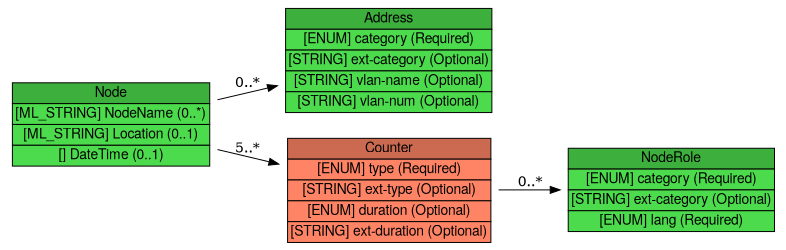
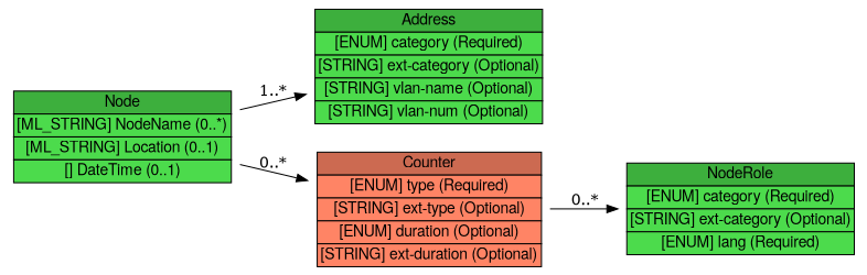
  digraph {
    rankdir=LR
    node [shape=plaintext]
    n1 [height=1.2778 label=<<table BORDER="0" CELLBORDER="1" CELLSPACING="0"> <tr> <td BGCOLOR="#3daf3d" HREF="/html/IODEFv1/Node.html" TITLE="The Node class names a system (e.g., PC, router) or network. "><FONT FACE="Nimbus Sans L">Node</FONT></td> </tr>" %<tr><td BGCOLOR="#4cdb4c"  HREF="/html/IODEFv1/Node.html" TITLE="The name of the Node (e.g., fully qualified domain name).  This information MUST be provided if no Address information is given."><FONT FACE="Nimbus Sans L">[ML_STRING] NodeName (0..*)</FONT></td></tr>%<tr><td BGCOLOR="#4cdb4c"  HREF="/html/IODEFv1/Node.html" TITLE="A free-from description of the physical location of the equipment."><FONT FACE="Nimbus Sans L">[ML_STRING] Location (0..1)</FONT></td></tr>%<tr><td BGCOLOR="#4cdb4c"  HREF="/html/IODEFv1/Node.html" TITLE="A timestamp of when the resolution between the name and address was performed.  This information SHOULD be provided if both an Address and NodeName are specified."><FONT FACE="Nimbus Sans L">[] DateTime (0..1)</FONT></td></tr>%</table>> width=2.9583]
    n2 [height=1.5694 label=<<table BORDER="0" CELLBORDER="1" CELLSPACING="0"> <tr> <td BGCOLOR="#3daf3d" HREF="/html/IODEFv1/Address.html" TITLE="The Address class represents a hardware (layer-2), network (layer-3), or application (layer-7) address. "><FONT FACE="Nimbus Sans L">Address</FONT></td> </tr>" %<tr><td BGCOLOR="#4cdb4c"  HREF="/html/IODEFv1/Address.html" TITLE="The type of address represented.  The permitted values for this attribute are shown below.  The default value is &quot;ipv4-addr&quot;."><FONT FACE="Nimbus Sans L">[ENUM] category (Required)</FONT></td></tr>%<tr><td BGCOLOR="#4cdb4c"  HREF="/html/IODEFv1/Address.html" TITLE="A means by which to extend the category attribute.  See Section 5.1."><FONT FACE="Nimbus Sans L">[STRING] ext-category (Optional)</FONT></td></tr>%<tr><td BGCOLOR="#4cdb4c"  HREF="/html/IODEFv1/Address.html" TITLE="The name of the Virtual LAN to which the address belongs."><FONT FACE="Nimbus Sans L">[STRING] vlan-name (Optional)</FONT></td></tr>%<tr><td BGCOLOR="#4cdb4c"  HREF="/html/IODEFv1/Address.html" TITLE="The number of the Virtual LAN to which the address belongs."><FONT FACE="Nimbus Sans L">[STRING] vlan-num (Optional)</FONT></td></tr>%</table>> width=3.0833]
    n3 [height=1.5694 label=<<table BORDER="0" CELLBORDER="1" CELLSPACING="0"> <tr> <td BGCOLOR="#cc6a51" HREF="/html/IODEFv1/Counter.html" TITLE="The Counter class summarize multiple occurrences of some event, or conveys counts or rates on various features (e.g., packets, sessions, events). "><FONT FACE="Nimbus Sans L">Counter</FONT></td> </tr>" %<tr><td BGCOLOR="#ff8465"  HREF="/html/IODEFv1/Counter.html" TITLE="Specifies the units of the element content."><FONT FACE="Nimbus Sans L">[ENUM] type (Required)</FONT></td></tr>%<tr><td BGCOLOR="#ff8465"  HREF="/html/IODEFv1/Counter.html" TITLE="A means by which to extend the type attribute. See Section 5.1."><FONT FACE="Nimbus Sans L">[STRING] ext-type (Optional)</FONT></td></tr>%<tr><td BGCOLOR="#ff8465"  HREF="/html/IODEFv1/Counter.html" TITLE="If present, the Counter class represents a rate rather than a count over the entire event.  In that case, this attribute specifies the denominator of the rate (where the type attribute specified the nominator).  The possible values of this attribute are defined in Section 3.10.2"><FONT FACE="Nimbus Sans L">[ENUM] duration (Optional)</FONT></td></tr>%<tr><td BGCOLOR="#ff8465"  HREF="/html/IODEFv1/Counter.html" TITLE="A means by which to extend the duration attribute.  See Section 5.1."><FONT FACE="Nimbus Sans L">[STRING] ext-duration (Optional)</FONT></td></tr>%</table>> width=3.0417]
    n4 [height=1.2778 label=<<table BORDER="0" CELLBORDER="1" CELLSPACING="0"> <tr> <td BGCOLOR="#3daf3d" HREF="/html/IODEFv1/NodeRole.html" TITLE="The NodeRole class describes the intended function performed by a particular host. "><FONT FACE="Nimbus Sans L">NodeRole</FONT></td> </tr>" %<tr><td BGCOLOR="#4cdb4c"  HREF="/html/IODEFv1/NodeRole.html" TITLE="Functionality provided by a node."><FONT FACE="Nimbus Sans L">[ENUM] category (Required)</FONT></td></tr>%<tr><td BGCOLOR="#4cdb4c"  HREF="/html/IODEFv1/NodeRole.html" TITLE="A means by which to extend the category attribute.  See Section 5.1."><FONT FACE="Nimbus Sans L">[STRING] ext-category (Optional)</FONT></td></tr>%<tr><td BGCOLOR="#4cdb4c"  HREF="/html/IODEFv1/NodeRole.html" TITLE="A valid language code per RFC 4646 [7] constrained by the definition of &quot;xs:language&quot;.  The interpretation of this code is described in Section 6."><FONT FACE="Nimbus Sans L">[ENUM] lang (Required)</FONT></td></tr>%</table>> width=3.0833]
-   n1 -> n2 [label="0..*"]
-   n1 -> n3 [label="5..*"]
+   n1 -> n2 [label="1..*"]
+   n1 -> n3 [label="0..*"]
    n3 -> n4 [label="0..*"]
  }
